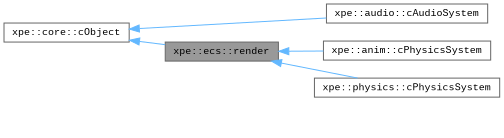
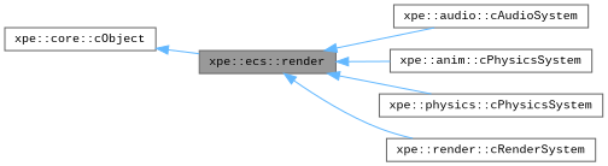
  digraph {
    fontname="Liberation Mono"
    rankdir=LR
    node [color=gray40 fillcolor=white fontname="Liberation Mono" fontsize=10 shape=box style=filled]
    edge [color=steelblue1 dir=back fontname="Liberation Mono" fontsize=10 labelfontname=Helvetica labelfontsize=10 style=solid]
    n1 [fillcolor=grey60 fontcolor=black height=0.2 label="xpe::ecs::render" width=0.4]
    n2 [height=0.2 label="xpe::anim::cPhysicsSystem" width=0.4]
    n3 [height=0.2 label="xpe::audio::cAudioSystem" width=0.4]
    n4 [height=0.2 label="xpe::physics::cPhysicsSystem" width=0.4]
+   n5 [height=0.2 label="xpe::render::cRenderSystem" width=0.4]
    n6 [height=0.2 label="xpe::core::cObject" width=0.4]
    n1 -> n2
-   n6 -> n3
+   n1 -> n3
    n1 -> n4
+   n1 -> n5
    n6 -> n1
  }
